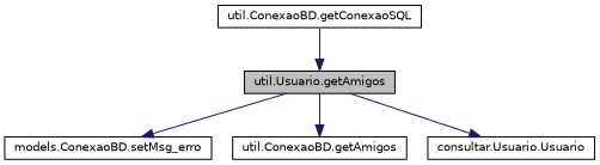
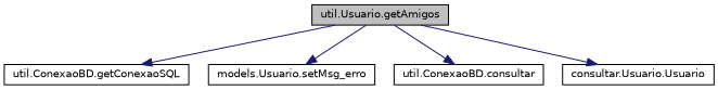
  digraph {
    rankdir=TB
    node [color=black fillcolor=white fontname=Helvetica fontsize=10 shape=record style=filled]
    edge [color=midnightblue fontname=Helvetica fontsize=10 labelfontname=Helvetica labelfontsize=10 style=solid]
    n1 [fillcolor=grey75 fontcolor=black height=0.2 label="util.Usuario.getAmigos" width=0.4]
    n2 [height=0.2 label="util.ConexaoBD.getConexaoSQL" width=0.4]
-   n3 [height=0.2 label="models.ConexaoBD.setMsg_erro" width=0.4]
-   n4 [height=0.2 label="util.ConexaoBD.getAmigos" width=0.4]
+   n3 [height=0.2 label="models.Usuario.setMsg_erro" width=0.4]
+   n4 [height=0.2 label="util.ConexaoBD.consultar" width=0.4]
    n5 [height=0.2 label="consultar.Usuario.Usuario" width=0.4]
-   n2 -> n1
+   n1 -> n2
    n1 -> n3
    n1 -> n4
    n1 -> n5
  }
